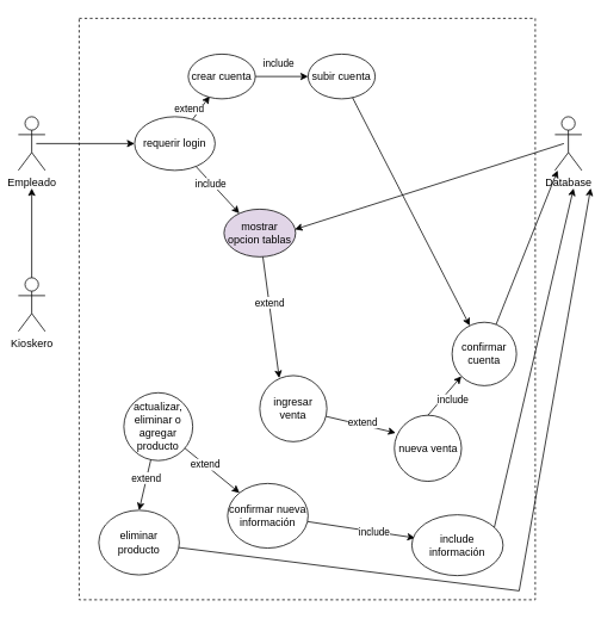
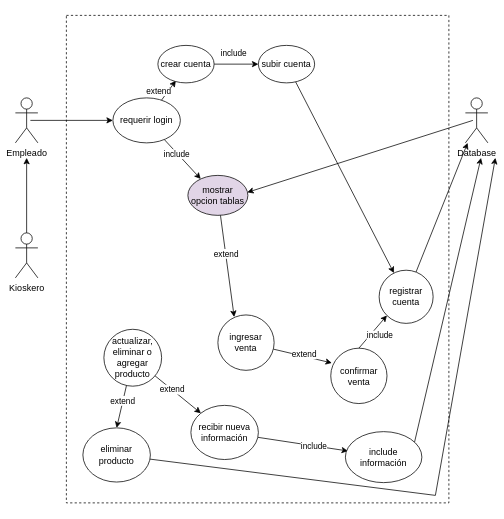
  <mxCell id="0" />
  <mxCell id="1" parent="0" />
  <mxCell id="2" value="Empleado&lt;br&gt;" style="shape=umlActor;verticalLabelPosition=bottom;verticalAlign=top;html=1;outlineConnect=0;" vertex="1" parent="1"><mxGeometry x="20" y="130" width="30" height="60" as="geometry" /></mxCell>
  <mxCell id="3" style="edgeStyle=orthogonalEdgeStyle;rounded=0;orthogonalLoop=1;jettySize=auto;html=1;entryX=0.5;entryY=1.333;entryDx=0;entryDy=0;entryPerimeter=0;" edge="1" parent="1" source="4" target="2"><mxGeometry relative="1" as="geometry" /></mxCell>
  <mxCell id="4" value="Kioskero" style="shape=umlActor;verticalLabelPosition=bottom;verticalAlign=top;html=1;outlineConnect=0;" vertex="1" parent="1"><mxGeometry x="20" y="310" width="30" height="60" as="geometry" /></mxCell>
  <mxCell id="5" value="" style="rounded=0;whiteSpace=wrap;html=1;dashed=1;" vertex="1" parent="1"><mxGeometry x="88" y="20" width="510" height="650" as="geometry" /></mxCell>
  <mxCell id="6" style="edgeStyle=none;rounded=0;orthogonalLoop=1;jettySize=auto;html=1;entryX=0.02;entryY=0.267;entryDx=0;entryDy=0;entryPerimeter=0;" edge="1" parent="5" source="8" target="10"><mxGeometry relative="1" as="geometry" /></mxCell>
  <mxCell id="7" value="extend" style="edgeLabel;html=1;align=center;verticalAlign=middle;resizable=0;points=[];" vertex="1" connectable="0" parent="6"><mxGeometry x="-0.249" y="-1" relative="1" as="geometry"><mxPoint x="12" y="-1" as="offset" /></mxGeometry></mxCell>
  <mxCell id="8" value="ingresar venta" style="ellipse;whiteSpace=wrap;html=1;" vertex="1" parent="5"><mxGeometry x="202" y="399.41" width="75" height="73.864" as="geometry" /></mxCell>
- <mxCell id="9" value="confirmar cuenta" style="ellipse;whiteSpace=wrap;html=1;" vertex="1" parent="5"><mxGeometry x="417" y="339.773" width="72" height="70.909" as="geometry" /></mxCell>
- <mxCell id="10" value="nueva venta" style="ellipse;whiteSpace=wrap;html=1;" vertex="1" parent="5"><mxGeometry x="352.5" y="443.728" width="75" height="73.864" as="geometry" /></mxCell>
+ <mxCell id="9" value="registrar cuenta" style="ellipse;whiteSpace=wrap;html=1;" vertex="1" parent="5"><mxGeometry x="417" y="339.773" width="72" height="70.909" as="geometry" /></mxCell>
+ <mxCell id="10" value="confirmar venta" style="ellipse;whiteSpace=wrap;html=1;" vertex="1" parent="5"><mxGeometry x="352.5" y="443.728" width="75" height="73.864" as="geometry" /></mxCell>
  <mxCell id="11" style="edgeStyle=none;rounded=0;orthogonalLoop=1;jettySize=auto;html=1;entryX=0;entryY=1;entryDx=0;entryDy=0;exitX=0.5;exitY=0;exitDx=0;exitDy=0;" edge="1" parent="5" source="10" target="9"><mxGeometry relative="1" as="geometry"><mxPoint x="325" y="548.068" as="sourcePoint" /><mxPoint x="404" y="565.795" as="targetPoint" /></mxGeometry></mxCell>
  <mxCell id="12" value="include" style="edgeLabel;html=1;align=center;verticalAlign=middle;resizable=0;points=[];" vertex="1" connectable="0" parent="11"><mxGeometry x="-0.249" y="-1" relative="1" as="geometry"><mxPoint x="12" y="-1" as="offset" /></mxGeometry></mxCell>
  <mxCell id="13" style="edgeStyle=none;rounded=0;orthogonalLoop=1;jettySize=auto;html=1;entryX=0.5;entryY=0;entryDx=0;entryDy=0;" edge="1" parent="5" source="17" target="22"><mxGeometry relative="1" as="geometry" /></mxCell>
  <mxCell id="14" value="extend" style="edgeLabel;html=1;align=center;verticalAlign=middle;resizable=0;points=[];" connectable="0" vertex="1" parent="13"><mxGeometry x="-0.291" y="-1" relative="1" as="geometry"><mxPoint as="offset" /></mxGeometry></mxCell>
  <mxCell id="15" value="" style="edgeStyle=none;rounded=0;orthogonalLoop=1;jettySize=auto;html=1;" edge="1" parent="5" source="17" target="20"><mxGeometry relative="1" as="geometry" /></mxCell>
  <mxCell id="16" value="extend" style="edgeLabel;html=1;align=center;verticalAlign=middle;resizable=0;points=[];" connectable="0" vertex="1" parent="15"><mxGeometry x="-0.265" relative="1" as="geometry"><mxPoint as="offset" /></mxGeometry></mxCell>
  <mxCell id="17" value="actualizar, eliminar o agregar producto" style="ellipse;whiteSpace=wrap;html=1;" vertex="1" parent="5"><mxGeometry x="50" y="418.56" width="77" height="75.84" as="geometry" /></mxCell>
  <mxCell id="18" style="edgeStyle=none;rounded=0;orthogonalLoop=1;jettySize=auto;html=1;entryX=0.034;entryY=0.38;entryDx=0;entryDy=0;entryPerimeter=0;" edge="1" parent="5" source="20" target="24"><mxGeometry relative="1" as="geometry" /></mxCell>
  <mxCell id="19" value="include" style="edgeLabel;html=1;align=center;verticalAlign=middle;resizable=0;points=[];" connectable="0" vertex="1" parent="18"><mxGeometry x="0.239" relative="1" as="geometry"><mxPoint as="offset" /></mxGeometry></mxCell>
- <mxCell id="20" value="confirmar nueva información" style="ellipse;whiteSpace=wrap;html=1;" vertex="1" parent="5"><mxGeometry x="166" y="520.003" width="90" height="72.222" as="geometry" /></mxCell>
+ <mxCell id="20" value="recibir nueva información" style="ellipse;whiteSpace=wrap;html=1;" vertex="1" parent="5"><mxGeometry x="166" y="520.003" width="90" height="72.222" as="geometry" /></mxCell>
  <mxCell id="21" style="edgeStyle=none;rounded=0;orthogonalLoop=1;jettySize=auto;html=1;" edge="1" parent="5" source="22"><mxGeometry relative="1" as="geometry"><mxPoint x="572" y="190" as="targetPoint" /><Array as="points"><mxPoint x="492" y="640" /></Array></mxGeometry></mxCell>
  <mxCell id="22" value="eliminar producto" style="ellipse;whiteSpace=wrap;html=1;" vertex="1" parent="5"><mxGeometry x="22" y="549.999" width="90" height="72.222" as="geometry" /></mxCell>
  <mxCell id="23" style="edgeStyle=none;rounded=0;orthogonalLoop=1;jettySize=auto;html=1;exitX=0.9;exitY=0.233;exitDx=0;exitDy=0;exitPerimeter=0;" edge="1" parent="5" source="24"><mxGeometry relative="1" as="geometry"><mxPoint x="552.833" y="190" as="targetPoint" /></mxGeometry></mxCell>
  <mxCell id="24" value="include información" style="ellipse;whiteSpace=wrap;html=1;" vertex="1" parent="5"><mxGeometry x="372" y="555" width="102" height="68" as="geometry" /></mxCell>
  <mxCell id="25" style="edgeStyle=none;rounded=0;orthogonalLoop=1;jettySize=auto;html=1;entryX=0.99;entryY=0.425;entryDx=0;entryDy=0;entryPerimeter=0;" edge="1" parent="1" target="40"><mxGeometry relative="1" as="geometry"><mxPoint x="630" y="160" as="sourcePoint" /></mxGeometry></mxCell>
  <mxCell id="26" value="Database" style="shape=umlActor;verticalLabelPosition=bottom;verticalAlign=top;html=1;outlineConnect=0;" vertex="1" parent="1"><mxGeometry x="620" y="130" width="30" height="60" as="geometry" /></mxCell>
  <mxCell id="27" style="edgeStyle=none;rounded=0;orthogonalLoop=1;jettySize=auto;html=1;entryX=0.32;entryY=0.94;entryDx=0;entryDy=0;entryPerimeter=0;" edge="1" parent="1" source="31" target="35"><mxGeometry relative="1" as="geometry" /></mxCell>
  <mxCell id="28" value="extend" style="edgeLabel;html=1;align=center;verticalAlign=middle;resizable=0;points=[];" vertex="1" connectable="0" parent="27"><mxGeometry x="-0.309" relative="1" as="geometry"><mxPoint x="-11" y="-4" as="offset" /></mxGeometry></mxCell>
  <mxCell id="29" style="edgeStyle=none;rounded=0;orthogonalLoop=1;jettySize=auto;html=1;entryX=0.214;entryY=0.089;entryDx=0;entryDy=0;entryPerimeter=0;" edge="1" parent="1" source="31" target="40"><mxGeometry relative="1" as="geometry" /></mxCell>
  <mxCell id="30" value="include" style="edgeLabel;html=1;align=center;verticalAlign=middle;resizable=0;points=[];" vertex="1" connectable="0" parent="29"><mxGeometry x="-0.309" y="-1" relative="1" as="geometry"><mxPoint as="offset" /></mxGeometry></mxCell>
  <mxCell id="31" value="requerir login" style="ellipse;whiteSpace=wrap;html=1;" vertex="1" parent="1"><mxGeometry x="150" y="130" width="90" height="60" as="geometry" /></mxCell>
  <mxCell id="32" style="rounded=0;orthogonalLoop=1;jettySize=auto;html=1;entryX=0;entryY=0.5;entryDx=0;entryDy=0;" edge="1" parent="1" target="31"><mxGeometry relative="1" as="geometry"><mxPoint x="40" y="160" as="sourcePoint" /></mxGeometry></mxCell>
  <mxCell id="33" style="edgeStyle=none;rounded=0;orthogonalLoop=1;jettySize=auto;html=1;" edge="1" parent="1" source="35" target="37"><mxGeometry relative="1" as="geometry" /></mxCell>
  <mxCell id="34" value="include" style="edgeLabel;html=1;align=center;verticalAlign=middle;resizable=0;points=[];" vertex="1" connectable="0" parent="33"><mxGeometry x="0.453" relative="1" as="geometry"><mxPoint x="-18" y="-15" as="offset" /></mxGeometry></mxCell>
  <mxCell id="35" value="crear cuenta" style="ellipse;whiteSpace=wrap;html=1;" vertex="1" parent="1"><mxGeometry x="210" y="60" width="75" height="50" as="geometry" /></mxCell>
  <mxCell id="36" style="edgeStyle=none;rounded=0;orthogonalLoop=1;jettySize=auto;html=1;" edge="1" parent="1" source="37" target="9"><mxGeometry relative="1" as="geometry" /></mxCell>
  <mxCell id="37" value="subir cuenta" style="ellipse;whiteSpace=wrap;html=1;" vertex="1" parent="1"><mxGeometry x="344" y="60" width="75" height="50" as="geometry" /></mxCell>
  <mxCell id="38" style="edgeStyle=none;rounded=0;orthogonalLoop=1;jettySize=auto;html=1;entryX=0.29;entryY=0.037;entryDx=0;entryDy=0;entryPerimeter=0;" edge="1" parent="1" source="40" target="8"><mxGeometry relative="1" as="geometry" /></mxCell>
  <mxCell id="39" value="extend" style="edgeLabel;html=1;align=center;verticalAlign=middle;resizable=0;points=[];" vertex="1" connectable="0" parent="38"><mxGeometry x="-0.259" relative="1" as="geometry"><mxPoint as="offset" /></mxGeometry></mxCell>
  <mxCell id="40" value="mostrar opcion tablas" style="ellipse;whiteSpace=wrap;html=1;fillColor=#e1d5e7;" vertex="1" parent="1"><mxGeometry x="250" y="233.33" width="80" height="53.33" as="geometry" /></mxCell>
  <mxCell id="41" style="edgeStyle=none;rounded=0;orthogonalLoop=1;jettySize=auto;html=1;" edge="1" parent="1" source="9" target="26"><mxGeometry relative="1" as="geometry" /></mxCell>
